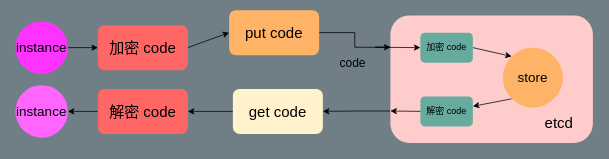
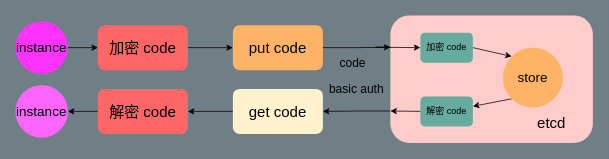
  <mxCell id="0" />
  <mxCell id="1" parent="0" />
  <mxCell id="2" style="edgeStyle=orthogonalEdgeStyle;rounded=0;orthogonalLoop=1;jettySize=auto;html=1;entryX=1;entryY=0.5;entryDx=0;entryDy=0;exitX=0;exitY=0.75;exitDx=0;exitDy=0;" parent="1" source="3" target="18" edge="1"><mxGeometry relative="1" as="geometry" /></mxCell>
  <mxCell id="3" value="" style="rounded=1;whiteSpace=wrap;html=1;fillColor=#FFCCCC;strokeColor=none;" parent="1" vertex="1"><mxGeometry x="520" y="20" width="270" height="170" as="geometry" /></mxCell>
  <mxCell id="4" style="edgeStyle=orthogonalEdgeStyle;rounded=0;orthogonalLoop=1;jettySize=auto;html=1;entryX=0;entryY=0.25;entryDx=0;entryDy=0;" parent="1" source="5" target="3" edge="1"><mxGeometry relative="1" as="geometry"><mxPoint x="380" y="103" as="targetPoint" /></mxGeometry></mxCell>
- <mxCell id="5" value="&lt;font style=&quot;font-size: 20px&quot;&gt;put code&lt;br&gt;&lt;/font&gt;" style="rounded=1;whiteSpace=wrap;html=1;fillColor=#FFB366;strokeColor=none;" parent="1" vertex="1"><mxGeometry x="305" y="13" width="120" height="60" as="geometry" /></mxCell>
+ <mxCell id="5" value="&lt;font style=&quot;font-size: 20px&quot;&gt;put code&lt;br&gt;&lt;/font&gt;" style="rounded=1;whiteSpace=wrap;html=1;fillColor=#FFB366;strokeColor=none;" parent="1" vertex="1"><mxGeometry x="310" y="33" width="120" height="60" as="geometry" /></mxCell>
  <mxCell id="6" style="edgeStyle=orthogonalEdgeStyle;rounded=0;orthogonalLoop=1;jettySize=auto;html=1;exitX=0;exitY=0.25;exitDx=0;exitDy=0;entryX=0;entryY=0.5;entryDx=0;entryDy=0;" parent="1" source="3" target="13" edge="1"><mxGeometry relative="1" as="geometry" /></mxCell>
  <mxCell id="7" value="&lt;span style=&quot;font-size: 16px&quot;&gt;code&lt;br&gt;&lt;/span&gt;" style="text;html=1;strokeColor=none;fillColor=none;align=center;verticalAlign=middle;whiteSpace=wrap;rounded=0;" parent="1" vertex="1"><mxGeometry x="445" y="73" width="50" height="20" as="geometry" /></mxCell>
+ <mxCell id="8" value="&lt;span style=&quot;font-size: 16px&quot;&gt;basic auth&lt;br&gt;&lt;/span&gt;" style="text;html=1;strokeColor=none;fillColor=none;align=center;verticalAlign=middle;whiteSpace=wrap;rounded=0;" parent="1" vertex="1"><mxGeometry x="430" y="108" width="90" height="20" as="geometry" /></mxCell>
  <mxCell id="9" style="edgeStyle=none;rounded=0;orthogonalLoop=1;jettySize=auto;html=1;exitX=1;exitY=0.5;exitDx=0;exitDy=0;entryX=0;entryY=0.5;entryDx=0;entryDy=0;" parent="1" target="22" edge="1"><mxGeometry relative="1" as="geometry"><mxPoint x="90" y="63" as="sourcePoint" /></mxGeometry></mxCell>
  <mxCell id="10" value="&lt;font style=&quot;font-size: 18px&quot;&gt;instance&lt;/font&gt;" style="ellipse;whiteSpace=wrap;html=1;aspect=fixed;strokeColor=none;fillColor=#FF33FF;" parent="1" vertex="1"><mxGeometry x="20" y="28" width="70" height="70" as="geometry" /></mxCell>
- <mxCell id="11" value="&lt;font style=&quot;font-size: 20px&quot;&gt;etcd&lt;/font&gt;" style="text;html=1;strokeColor=none;fillColor=none;align=center;verticalAlign=middle;whiteSpace=wrap;rounded=0;" parent="1" vertex="1"><mxGeometry x="725" y="153" width="40" height="20" as="geometry" /></mxCell>
+ <mxCell id="11" value="&lt;font style=&quot;font-size: 20px&quot;&gt;etcd&lt;/font&gt;" style="text;html=1;strokeColor=none;fillColor=none;align=center;verticalAlign=middle;whiteSpace=wrap;rounded=0;" parent="1" vertex="1"><mxGeometry x="715" y="153" width="40" height="20" as="geometry" /></mxCell>
  <mxCell id="12" style="rounded=0;orthogonalLoop=1;jettySize=auto;html=1;exitX=1;exitY=0.5;exitDx=0;exitDy=0;entryX=0;entryY=0;entryDx=0;entryDy=0;" parent="1" source="13" target="16" edge="1"><mxGeometry relative="1" as="geometry" /></mxCell>
  <mxCell id="13" value="加密 code" style="rounded=1;whiteSpace=wrap;html=1;strokeColor=none;fillColor=#67AB9F;" parent="1" vertex="1"><mxGeometry x="560" y="43" width="70" height="40" as="geometry" /></mxCell>
  <mxCell id="14" value="解密 code" style="rounded=1;whiteSpace=wrap;html=1;strokeColor=none;fillColor=#67AB9F;" parent="1" vertex="1"><mxGeometry x="560" y="128" width="70" height="40" as="geometry" /></mxCell>
  <mxCell id="15" style="rounded=0;orthogonalLoop=1;jettySize=auto;html=1;exitX=0;exitY=1;exitDx=0;exitDy=0;" parent="1" source="16" target="14" edge="1"><mxGeometry relative="1" as="geometry" /></mxCell>
  <mxCell id="16" value="&lt;font style=&quot;font-size: 18px&quot;&gt;store&lt;/font&gt;" style="ellipse;whiteSpace=wrap;html=1;aspect=fixed;strokeColor=none;fillColor=#ffb366;" parent="1" vertex="1"><mxGeometry x="670" y="63" width="80" height="80" as="geometry" /></mxCell>
  <mxCell id="17" style="edgeStyle=none;rounded=0;orthogonalLoop=1;jettySize=auto;html=1;exitX=0;exitY=0.5;exitDx=0;exitDy=0;entryX=1;entryY=0.5;entryDx=0;entryDy=0;" parent="1" source="18" target="24" edge="1"><mxGeometry relative="1" as="geometry" /></mxCell>
  <mxCell id="18" value="&lt;font style=&quot;font-size: 20px&quot;&gt;get code&lt;br&gt;&lt;/font&gt;" style="rounded=1;whiteSpace=wrap;html=1;fillColor=#fff2cc;strokeColor=none;" parent="1" vertex="1"><mxGeometry x="310" y="118" width="120" height="60" as="geometry" /></mxCell>
  <mxCell id="19" value="&lt;font style=&quot;font-size: 18px&quot;&gt;instance&lt;/font&gt;" style="ellipse;whiteSpace=wrap;html=1;aspect=fixed;strokeColor=none;fillColor=#FF66FF;" parent="1" vertex="1"><mxGeometry x="20" y="113" width="70" height="70" as="geometry" /></mxCell>
  <mxCell id="20" value="" style="endArrow=classic;html=1;entryX=0;entryY=0.75;entryDx=0;entryDy=0;exitX=0;exitY=0.5;exitDx=0;exitDy=0;" parent="1" source="14" target="3" edge="1"><mxGeometry width="50" height="50" relative="1" as="geometry"><mxPoint x="380" y="333" as="sourcePoint" /><mxPoint x="430" y="283" as="targetPoint" /></mxGeometry></mxCell>
  <mxCell id="21" style="edgeStyle=none;rounded=0;orthogonalLoop=1;jettySize=auto;html=1;exitX=1;exitY=0.5;exitDx=0;exitDy=0;entryX=0;entryY=0.5;entryDx=0;entryDy=0;" parent="1" source="22" target="5" edge="1"><mxGeometry relative="1" as="geometry" /></mxCell>
  <mxCell id="22" value="&lt;font style=&quot;font-size: 20px&quot;&gt;加密 code&lt;br&gt;&lt;/font&gt;" style="rounded=1;whiteSpace=wrap;html=1;fillColor=#FF6666;strokeColor=none;" parent="1" vertex="1"><mxGeometry x="130" y="33" width="120" height="60" as="geometry" /></mxCell>
  <mxCell id="23" style="edgeStyle=none;rounded=0;orthogonalLoop=1;jettySize=auto;html=1;exitX=0;exitY=0.5;exitDx=0;exitDy=0;entryX=1;entryY=0.5;entryDx=0;entryDy=0;" parent="1" source="24" edge="1"><mxGeometry relative="1" as="geometry"><mxPoint x="90" y="148" as="targetPoint" /></mxGeometry></mxCell>
  <mxCell id="24" value="&lt;font style=&quot;font-size: 20px&quot;&gt;解密 code&lt;br&gt;&lt;/font&gt;" style="rounded=1;whiteSpace=wrap;html=1;fillColor=#FF6666;strokeColor=none;" parent="1" vertex="1"><mxGeometry x="130" y="118" width="120" height="60" as="geometry" /></mxCell>
